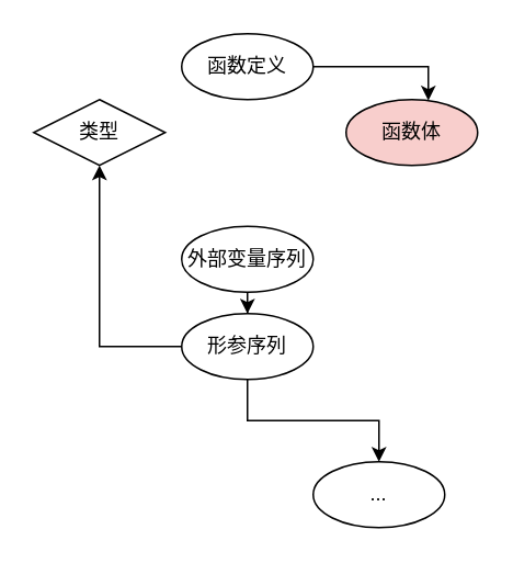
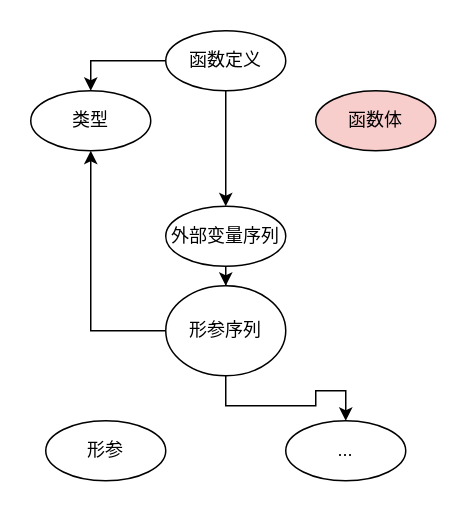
  <mxCell id="0" />
  <mxCell id="1" parent="0" />
- <mxCell id="3" value="" style="edgeStyle=orthogonalEdgeStyle;rounded=0;orthogonalLoop=1;jettySize=auto;html=1;" edge="1" parent="1" source="5" target="13"><mxGeometry relative="1" as="geometry"><Array as="points"><mxPoint x="260" y="40" /></Array></mxGeometry></mxCell>
+ <mxCell id="2" value="" style="edgeStyle=orthogonalEdgeStyle;rounded=0;orthogonalLoop=1;jettySize=auto;html=1;" edge="1" parent="1" source="5" target="7"><mxGeometry relative="1" as="geometry" /></mxCell>
+ <mxCell id="4" value="" style="edgeStyle=orthogonalEdgeStyle;rounded=0;orthogonalLoop=1;jettySize=auto;html=1;" edge="1" parent="1" source="5" target="14"><mxGeometry relative="1" as="geometry"><Array as="points"><mxPoint x="60" y="40" /></Array></mxGeometry></mxCell>
  <mxCell id="5" value="函数定义" style="ellipse;whiteSpace=wrap;html=1;" vertex="1" parent="1"><mxGeometry x="110" y="20" width="80" height="40" as="geometry" /></mxCell>
  <mxCell id="6" value="" style="edgeStyle=orthogonalEdgeStyle;rounded=0;orthogonalLoop=1;jettySize=auto;html=1;" edge="1" parent="1" source="7" target="10"><mxGeometry relative="1" as="geometry" /></mxCell>
  <mxCell id="7" value="外部变量序列" style="ellipse;whiteSpace=wrap;html=1;" vertex="1" parent="1"><mxGeometry x="110" y="137" width="80" height="40" as="geometry" /></mxCell>
  <mxCell id="8" value="" style="edgeStyle=orthogonalEdgeStyle;rounded=0;orthogonalLoop=1;jettySize=auto;html=1;" edge="1" parent="1" source="10" target="14"><mxGeometry relative="1" as="geometry" /></mxCell>
  <mxCell id="9" value="" style="edgeStyle=orthogonalEdgeStyle;rounded=0;orthogonalLoop=1;jettySize=auto;html=1;" edge="1" parent="1" source="10" target="12"><mxGeometry relative="1" as="geometry" /></mxCell>
- <mxCell id="10" value="形参序列" style="ellipse;whiteSpace=wrap;html=1;" vertex="1" parent="1"><mxGeometry x="110" y="190" width="80" height="40" as="geometry" /></mxCell>
+ <mxCell id="10" value="形参序列" style="ellipse;whiteSpace=wrap;html=1;" vertex="1" parent="1"><mxGeometry x="110" y="190" width="80" height="60" as="geometry" /></mxCell>
+ <mxCell id="11" value="形参" style="ellipse;whiteSpace=wrap;html=1;" vertex="1" parent="1"><mxGeometry x="30" y="280" width="80" height="40" as="geometry" /></mxCell>
  <mxCell id="12" value="..." style="ellipse;whiteSpace=wrap;html=1;" vertex="1" parent="1"><mxGeometry x="190" y="280" width="80" height="40" as="geometry" /></mxCell>
  <mxCell id="13" value="函数体" style="ellipse;whiteSpace=wrap;html=1;fillColor=#f8cecc;" vertex="1" parent="1"><mxGeometry x="210" y="60" width="80" height="40" as="geometry" /></mxCell>
- <mxCell id="14" value="类型" style="rhombus;whiteSpace=wrap;html=1;" vertex="1" parent="1"><mxGeometry x="20" y="60" width="80" height="40" as="geometry" /></mxCell>
+ <mxCell id="14" value="类型" style="ellipse;whiteSpace=wrap;html=1;" vertex="1" parent="1"><mxGeometry x="20" y="60" width="80" height="40" as="geometry" /></mxCell>
